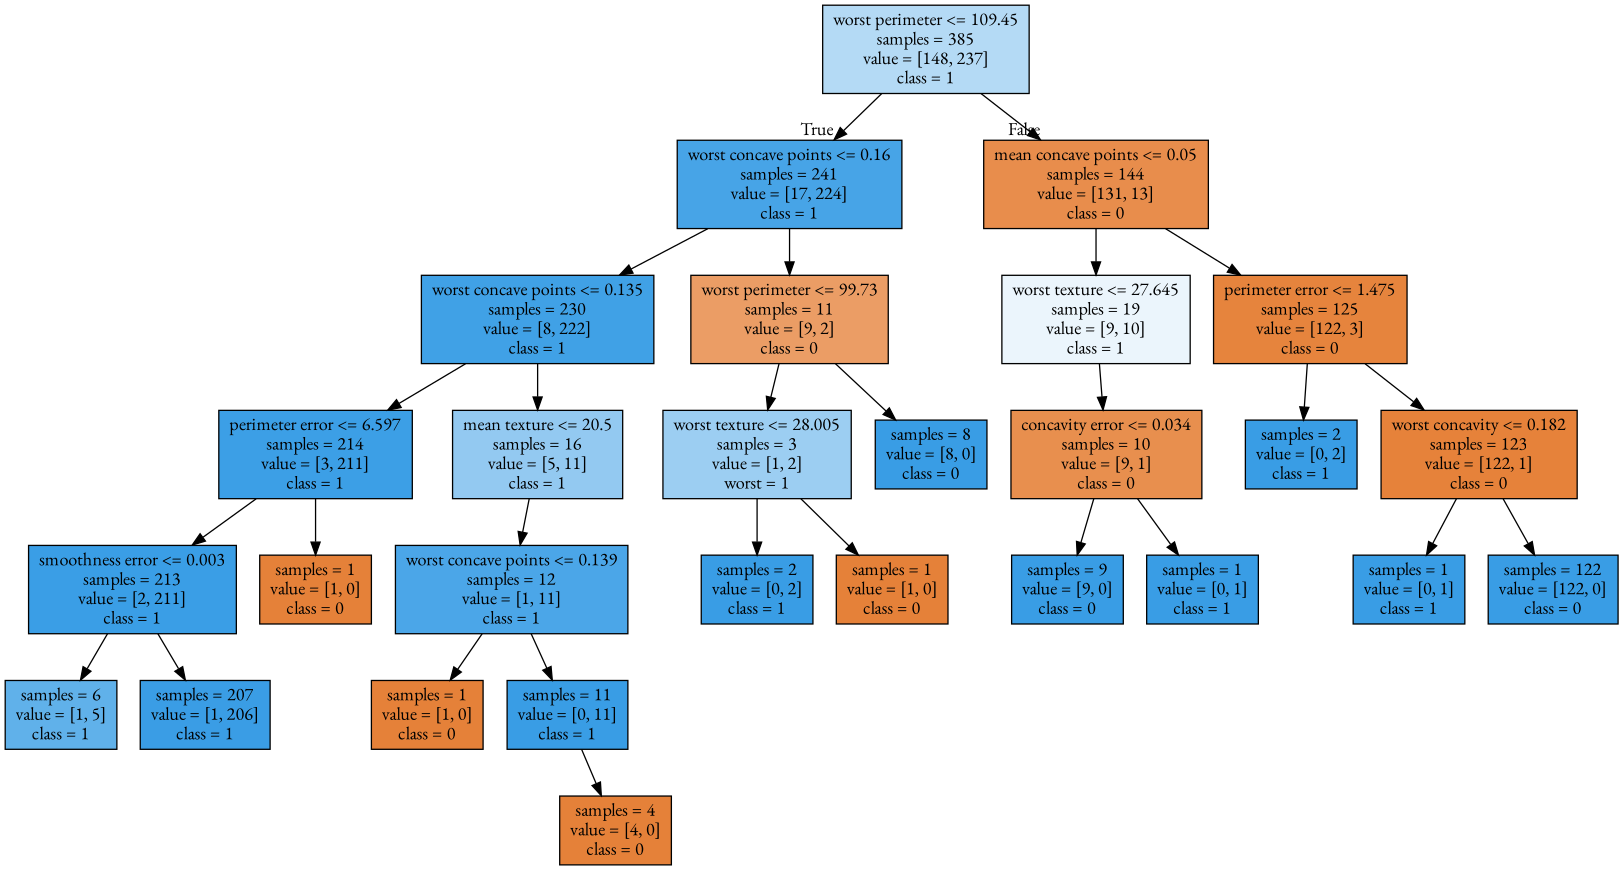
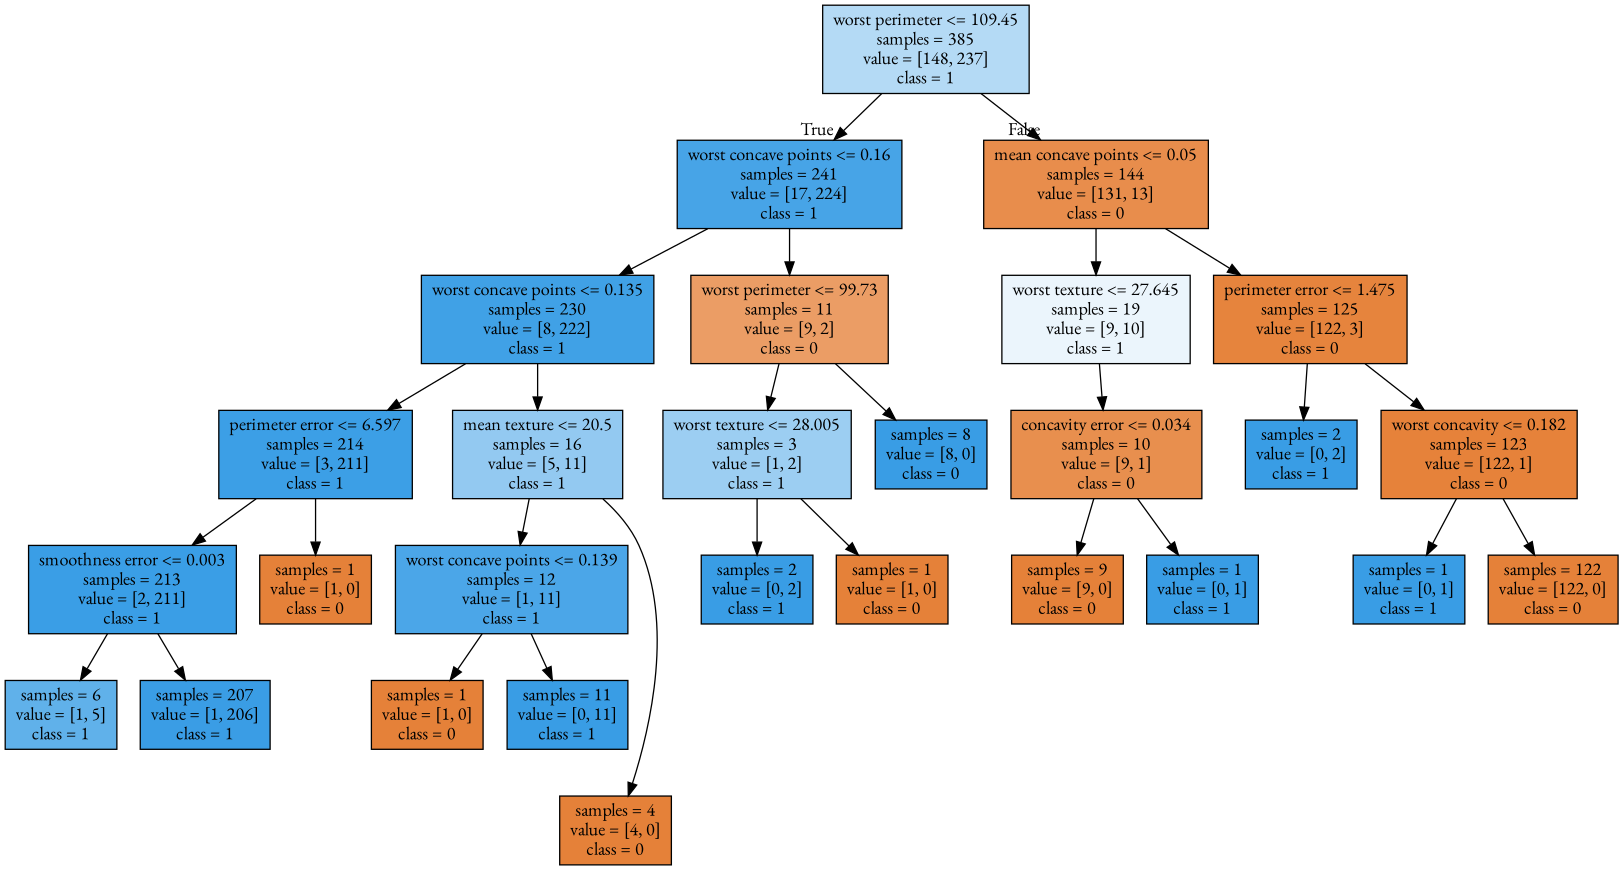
  digraph {
    fontname="EB Garamond"
    node [color=black fillcolor="#399de5ff" fontname="EB Garamond" shape=box style=filled]
    edge [fontname="EB Garamond"]
    n1 [fillcolor="#399de560" label="worst perimeter <= 109.45\nsamples = 385\nvalue = [148, 237]\nclass = 1"]
    n2 [fillcolor="#399de5ec" label="worst concave points <= 0.16\nsamples = 241\nvalue = [17, 224]\nclass = 1"]
    n3 [fillcolor="#e58139e6" label="mean concave points <= 0.05\nsamples = 144\nvalue = [131, 13]\nclass = 0"]
    n4 [fillcolor="#399de5f6" label="worst concave points <= 0.135\nsamples = 230\nvalue = [8, 222]\nclass = 1"]
    n5 [fillcolor="#e58139c6" label="worst perimeter <= 99.73\nsamples = 11\nvalue = [9, 2]\nclass = 0"]
    n6 [fillcolor="#399de519" label="worst texture <= 27.645\nsamples = 19\nvalue = [9, 10]\nclass = 1"]
    n7 [fillcolor="#e58139f9" label="perimeter error <= 1.475\nsamples = 125\nvalue = [122, 3]\nclass = 0"]
    n8 [fillcolor="#399de5fb" label="perimeter error <= 6.597\nsamples = 214\nvalue = [3, 211]\nclass = 1"]
    n9 [fillcolor="#399de58b" label="mean texture <= 20.5\nsamples = 16\nvalue = [5, 11]\nclass = 1"]
-   n10 [fillcolor="#399de57f" label="worst texture <= 28.005\nsamples = 3\nvalue = [1, 2]\nworst = 1"]
+   n10 [fillcolor="#399de57f" label="worst texture <= 28.005\nsamples = 3\nvalue = [1, 2]\nclass = 1"]
    n11 [label="samples = 8\nvalue = [8, 0]\nclass = 0"]
    n12 [fillcolor="#399de5fd" label="smoothness error <= 0.003\nsamples = 213\nvalue = [2, 211]\nclass = 1"]
    n13 [fillcolor="#e58139ff" label="samples = 1\nvalue = [1, 0]\nclass = 0"]
    n14 [fillcolor="#399de5e8" label="worst concave points <= 0.139\nsamples = 12\nvalue = [1, 11]\nclass = 1"]
    n15 [fillcolor="#e58139ff" label="samples = 4\nvalue = [4, 0]\nclass = 0"]
    n16 [fillcolor="#399de5cc" label="samples = 6\nvalue = [1, 5]\nclass = 1"]
    n17 [fillcolor="#399de5fe" label="samples = 207\nvalue = [1, 206]\nclass = 1"]
    n18 [fillcolor="#e58139ff" label="samples = 1\nvalue = [1, 0]\nclass = 0"]
    n19 [label="samples = 11\nvalue = [0, 11]\nclass = 1"]
    n20 [label="samples = 2\nvalue = [0, 2]\nclass = 1"]
    n21 [fillcolor="#e58139ff" label="samples = 1\nvalue = [1, 0]\nclass = 0"]
    n22 [fillcolor="#e58139e3" label="concavity error <= 0.034\nsamples = 10\nvalue = [9, 1]\nclass = 0"]
    n23 [label="samples = 2\nvalue = [0, 2]\nclass = 1"]
    n24 [fillcolor="#e58139fd" label="worst concavity <= 0.182\nsamples = 123\nvalue = [122, 1]\nclass = 0"]
-   n25 [label="samples = 9\nvalue = [9, 0]\nclass = 0"]
+   n25 [fillcolor="#e58139ff" label="samples = 9\nvalue = [9, 0]\nclass = 0"]
    n26 [label="samples = 1\nvalue = [0, 1]\nclass = 1"]
    n27 [label="samples = 1\nvalue = [0, 1]\nclass = 1"]
-   n28 [label="samples = 122\nvalue = [122, 0]\nclass = 0"]
+   n28 [fillcolor="#e58139ff" label="samples = 122\nvalue = [122, 0]\nclass = 0"]
    n1 -> n2 [headlabel=True labelangle=45 labeldistance=2.5]
    n1 -> n3 [headlabel=False labelangle=-45 labeldistance=2.5]
    n2 -> n4
    n2 -> n5
    n3 -> n6
    n3 -> n7
    n4 -> n8
    n4 -> n9
    n5 -> n10
    n5 -> n11
    n6 -> n22
    n7 -> n23
    n7 -> n24
    n8 -> n12
    n8 -> n13
    n9 -> n14
-   n19 -> n15
+   n9 -> n15
    n10 -> n20
    n10 -> n21
    n12 -> n16
    n12 -> n17
    n14 -> n18
    n14 -> n19
    n22 -> n25
    n22 -> n26
    n24 -> n27
    n24 -> n28
  }
